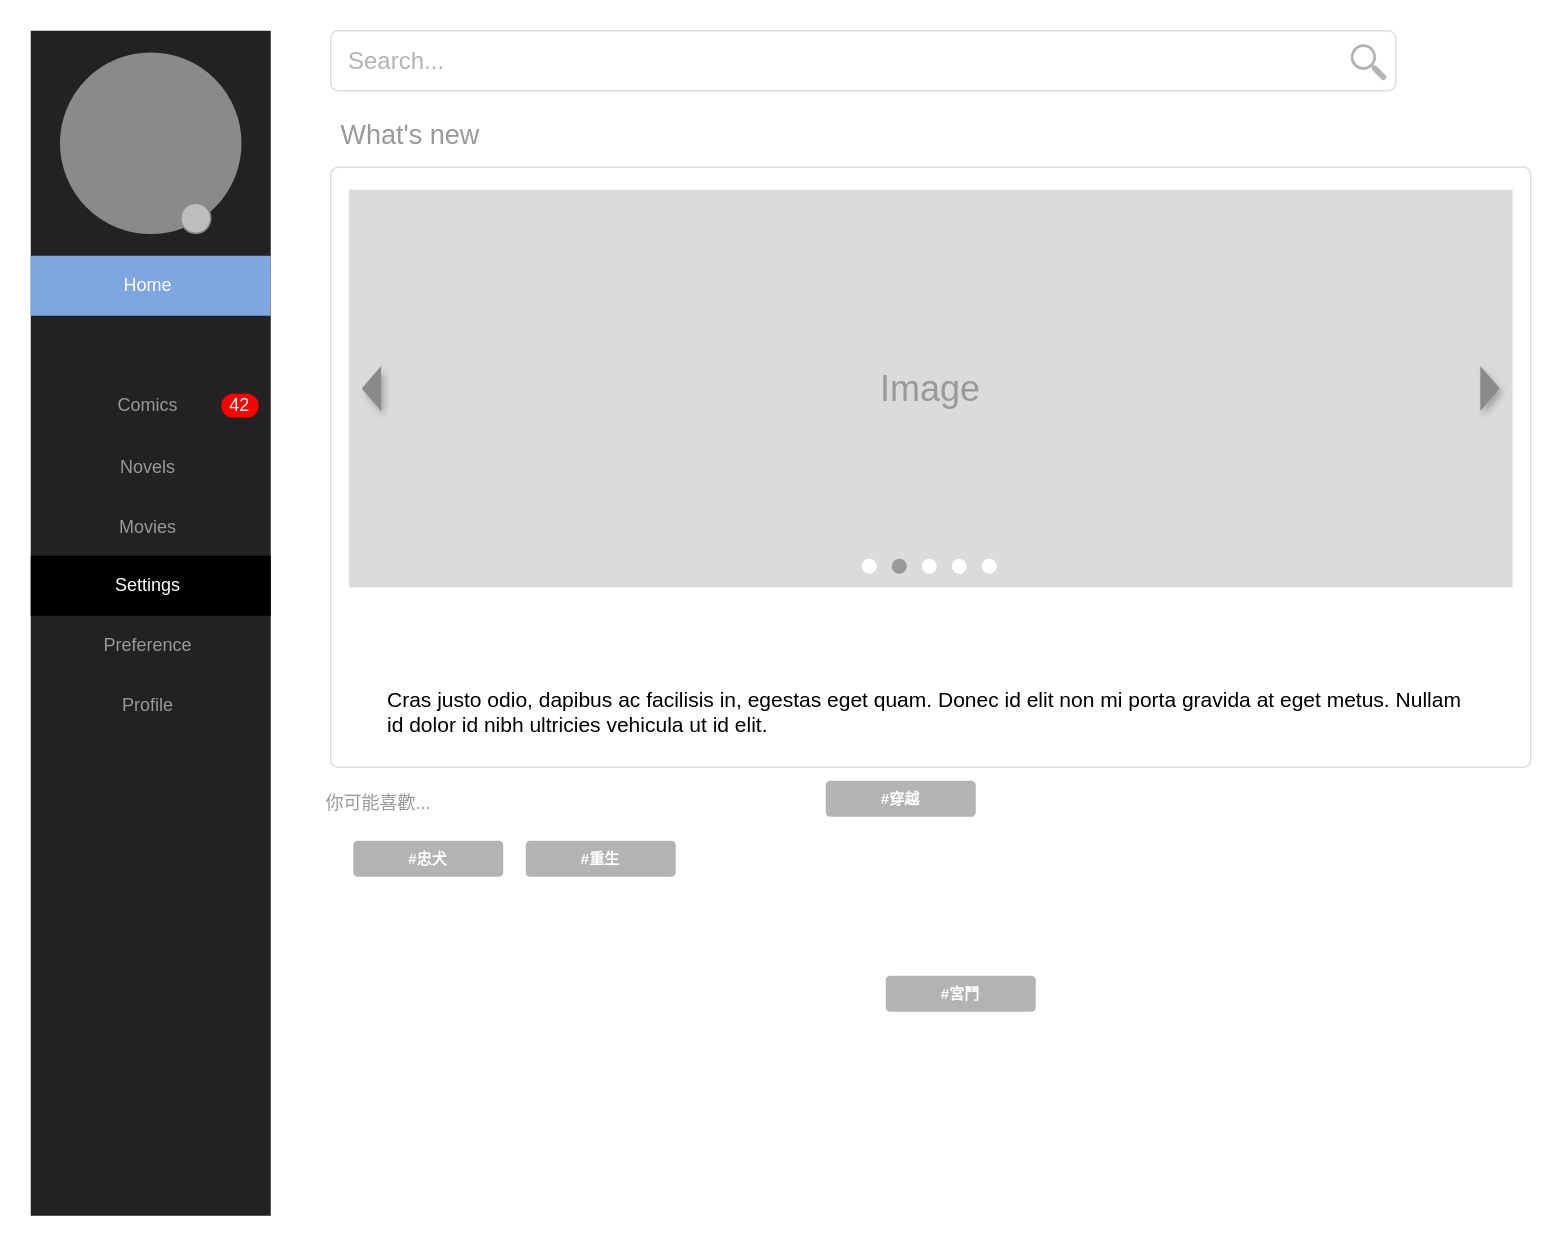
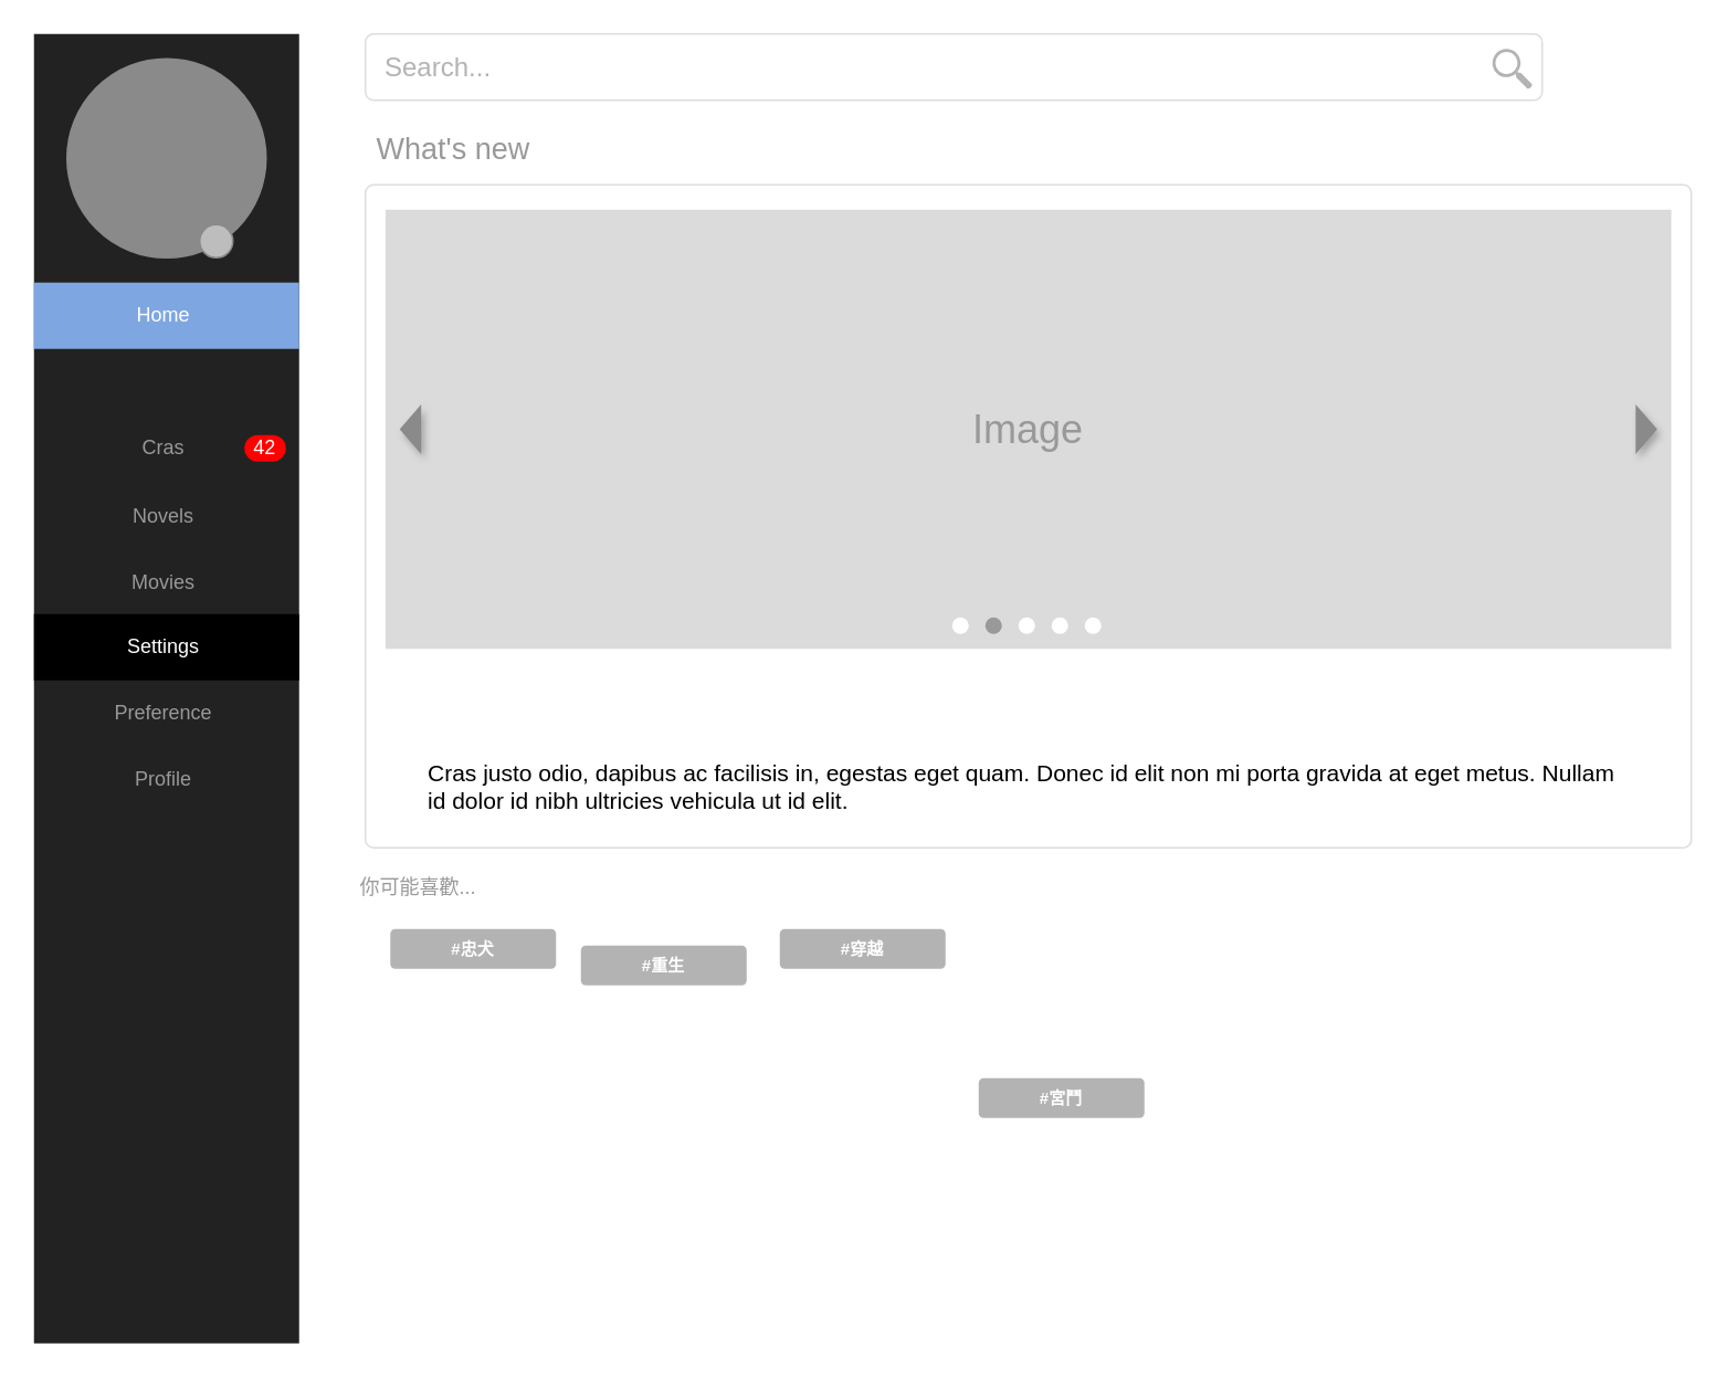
  <mxCell id="0" style=";html=1;" />
  <mxCell id="1" style=";html=1;" parent="0" />
  <mxCell id="2" value="" style="html=1;shadow=0;dashed=0;shape=mxgraph.bootstrap.rect;fillColor=#222222;strokeColor=none;whiteSpace=wrap;rounded=0;fontSize=12;fontColor=#000000;align=center;" parent="1" vertex="1"><mxGeometry x="20" y="20" width="160" height="790" as="geometry" /></mxCell>
  <mxCell id="3" value="" style="html=1;shadow=0;dashed=0;shape=mxgraph.bootstrap.rrect;rSize=5;strokeColor=#dddddd;rounded=0;fontSize=12;align=center;" parent="1" vertex="1"><mxGeometry x="220" y="111" width="800" height="400" as="geometry" /></mxCell>
  <mxCell id="4" value="Image" style="shape=rect;fontSize=24;fillColor=#DBDBDB;strokeColor=none;fontColor=#999999;whiteSpace=wrap;" parent="3" vertex="1"><mxGeometry x="12.12" y="15" width="775.76" height="265" as="geometry" /></mxCell>
  <mxCell id="5" value="Cras justo odio, dapibus ac facilisis in, egestas eget quam. Donec id elit non mi porta gravida at eget metus. Nullam id dolor id nibh ultricies vehicula ut id elit." style="html=1;shadow=0;dashed=0;shape=mxgraph.bootstrap.anchor;strokeColor=#dddddd;whiteSpace=wrap;align=left;verticalAlign=top;fontSize=14;whiteSpace=wrap;" parent="3" vertex="1"><mxGeometry x="36.36" y="340" width="727.27" height="50" as="geometry" /></mxCell>
  <mxCell id="6" value="" style="shape=triangle;strokeColor=none;fillColor=#8A8A8A;direction=south;rounded=0;shadow=1;fontSize=12;fontColor=#000000;align=center;html=1;rotation=-90;" vertex="1" parent="3"><mxGeometry x="757.88" y="141" width="30" height="13" as="geometry" /></mxCell>
  <mxCell id="7" value="" style="shape=triangle;strokeColor=none;fillColor=#8A8A8A;direction=south;rounded=0;shadow=1;fontSize=12;fontColor=#000000;align=center;html=1;rotation=90;" vertex="1" parent="3"><mxGeometry x="12.12" y="141" width="30" height="13" as="geometry" /></mxCell>
  <mxCell id="8" value="" style="ellipse;whiteSpace=wrap;html=1;labelBackgroundColor=none;fontSize=18;fontColor=#999999;strokeColor=none;fillColor=#FFFFFF;align=left;" vertex="1" parent="3"><mxGeometry x="354" y="261" width="10" height="10" as="geometry" /></mxCell>
  <mxCell id="9" value="" style="ellipse;whiteSpace=wrap;html=1;labelBackgroundColor=none;fontSize=18;fontColor=#999999;strokeColor=none;fillColor=#999999;align=left;" vertex="1" parent="3"><mxGeometry x="374" y="261" width="10" height="10" as="geometry" /></mxCell>
  <mxCell id="10" value="" style="ellipse;whiteSpace=wrap;html=1;labelBackgroundColor=none;fontSize=18;fontColor=#999999;strokeColor=none;fillColor=#FFFFFF;align=left;" vertex="1" parent="3"><mxGeometry x="394" y="261" width="10" height="10" as="geometry" /></mxCell>
  <mxCell id="11" value="" style="ellipse;whiteSpace=wrap;html=1;labelBackgroundColor=none;fontSize=18;fontColor=#999999;strokeColor=none;fillColor=#FFFFFF;align=left;" vertex="1" parent="3"><mxGeometry x="414" y="261" width="10" height="10" as="geometry" /></mxCell>
  <mxCell id="12" value="" style="ellipse;whiteSpace=wrap;html=1;labelBackgroundColor=none;fontSize=18;fontColor=#999999;strokeColor=none;fillColor=#FFFFFF;align=left;" vertex="1" parent="3"><mxGeometry x="434" y="261" width="10" height="10" as="geometry" /></mxCell>
  <mxCell id="13" value="&lt;font color=&quot;#b3b3b3&quot;&gt;Search...&lt;/font&gt;" style="html=1;shadow=0;dashed=0;shape=mxgraph.bootstrap.rrect;rSize=5;strokeColor=#dddddd;;align=left;spacingLeft=10;fontSize=16;whiteSpace=wrap;rounded=0;" parent="1" vertex="1"><mxGeometry x="220" y="20" width="710" height="40" as="geometry" /></mxCell>
  <mxCell id="14" value="What's new" style="html=1;shadow=0;dashed=0;shape=mxgraph.bootstrap.rect;strokeColor=none;fillColor=none;fontColor=#999999;align=left;spacingLeft=5;whiteSpace=wrap;rounded=0;fontSize=18;" parent="1" vertex="1"><mxGeometry x="220" y="80" width="200" height="20" as="geometry" /></mxCell>
  <mxCell id="15" value="你可能喜歡..." style="html=1;shadow=0;dashed=0;shape=mxgraph.bootstrap.rect;strokeColor=none;fillColor=none;fontColor=#999999;align=left;spacingLeft=5;whiteSpace=wrap;rounded=0;" parent="1" vertex="1"><mxGeometry x="210" y="525" width="200" height="20" as="geometry" /></mxCell>
  <mxCell id="16" value="#忠犬" style="html=1;shadow=0;dashed=0;shape=mxgraph.bootstrap.rrect;align=center;rSize=3;strokeColor=none;fillColor=#B3B3B3;fontColor=#ffffff;fontStyle=1;fontSize=10;whiteSpace=wrap;rounded=0;" parent="1" vertex="1"><mxGeometry x="235" y="560" width="100" height="24" as="geometry" /></mxCell>
  <mxCell id="17" value="&lt;span style=&quot;white-space: pre&quot;&gt;&#09;&lt;/span&gt;Home" style="html=1;shadow=0;dashed=0;shape=mxgraph.bootstrap.rect;fillColor=#7EA6E0;strokeColor=none;fontColor=#ffffff;spacingRight=30;whiteSpace=wrap;align=center;" parent="1" vertex="1"><mxGeometry x="20" y="170" width="160" height="40" as="geometry" /></mxCell>
- <mxCell id="18" value="&lt;span style=&quot;white-space: pre&quot;&gt;&#09;&lt;/span&gt;Comics" style="html=1;shadow=0;dashed=0;fillColor=none;strokeColor=none;shape=mxgraph.bootstrap.rect;fontColor=#999999;spacingRight=30;whiteSpace=wrap;align=center;labelBackgroundColor=none;" parent="1" vertex="1"><mxGeometry x="20" y="250" width="160" height="40" as="geometry" /></mxCell>
+ <mxCell id="18" value="&lt;span style=&quot;white-space: pre&quot;&gt;&#09;&lt;/span&gt;Cras" style="html=1;shadow=0;dashed=0;fillColor=none;strokeColor=none;shape=mxgraph.bootstrap.rect;fontColor=#999999;spacingRight=30;whiteSpace=wrap;align=center;labelBackgroundColor=none;" parent="1" vertex="1"><mxGeometry x="20" y="250" width="160" height="40" as="geometry" /></mxCell>
  <mxCell id="19" value="42" style="html=1;shadow=0;dashed=0;shape=mxgraph.bootstrap.rrect;rSize=8;fillColor=#ff0000;strokeColor=none;fontColor=#ffffff;whiteSpace=wrap;" parent="18" vertex="1"><mxGeometry x="1" y="0.5" width="25" height="16" relative="1" as="geometry"><mxPoint x="-33" y="-8" as="offset" /></mxGeometry></mxCell>
  <mxCell id="20" value="&lt;span style=&quot;white-space: pre&quot;&gt;&#09;&lt;/span&gt;Novels" style="html=1;shadow=0;dashed=0;shape=mxgraph.bootstrap.rect;fillColor=none;strokeColor=none;fontColor=#999999;spacingRight=30;whiteSpace=wrap;align=center;" parent="1" vertex="1"><mxGeometry x="20" y="291" width="160" height="40" as="geometry" /></mxCell>
  <mxCell id="21" value="&lt;span style=&quot;white-space: pre&quot;&gt;&#09;&lt;/span&gt;Movies" style="html=1;shadow=0;dashed=0;shape=mxgraph.bootstrap.rect;fillColor=none;strokeColor=none;fontColor=#999999;spacingRight=30;whiteSpace=wrap;align=center;" parent="1" vertex="1"><mxGeometry x="20" y="331" width="160" height="40" as="geometry" /></mxCell>
  <mxCell id="22" value="" style="ellipse;whiteSpace=wrap;html=1;labelBackgroundColor=none;fontColor=#999999;fillColor=#8A8A8A;align=center;strokeColor=#8A8A8A;" parent="1" vertex="1"><mxGeometry x="40" y="35" width="120" height="120" as="geometry" /></mxCell>
  <mxCell id="23" value="" style="ellipse;whiteSpace=wrap;html=1;labelBackgroundColor=none;fontColor=#999999;strokeColor=#8A8A8A;fillColor=#BDBDBD;align=center;" parent="1" vertex="1"><mxGeometry x="120" y="135" width="20" height="20" as="geometry" /></mxCell>
  <mxCell id="24" value="&lt;span style=&quot;white-space: pre&quot;&gt;&#09;&lt;/span&gt;Settings" style="html=1;shadow=0;dashed=0;shape=mxgraph.bootstrap.rect;fillColor=#000000;strokeColor=none;fontColor=#ffffff;spacingRight=30;whiteSpace=wrap;align=center;" parent="1" vertex="1"><mxGeometry x="20" y="370" width="160" height="40" as="geometry" /></mxCell>
  <mxCell id="25" value="&lt;span style=&quot;white-space: pre&quot;&gt;&#09;&lt;/span&gt;Preference" style="html=1;shadow=0;dashed=0;shape=mxgraph.bootstrap.rect;fillColor=none;strokeColor=none;fontColor=#999999;spacingRight=30;whiteSpace=wrap;align=center;" parent="1" vertex="1"><mxGeometry x="20" y="410" width="160" height="40" as="geometry" /></mxCell>
  <mxCell id="26" value="&lt;span style=&quot;white-space: pre&quot;&gt;&#09;&lt;/span&gt;Profile" style="html=1;shadow=0;dashed=0;shape=mxgraph.bootstrap.rect;fillColor=none;strokeColor=none;fontColor=#999999;spacingRight=30;whiteSpace=wrap;align=center;" parent="1" vertex="1"><mxGeometry x="20" y="450" width="160" height="40" as="geometry" /></mxCell>
- <mxCell id="27" value="#重生" style="html=1;shadow=0;dashed=0;shape=mxgraph.bootstrap.rrect;align=center;rSize=3;strokeColor=none;fillColor=#B3B3B3;fontColor=#ffffff;fontStyle=1;fontSize=10;whiteSpace=wrap;rounded=0;" parent="1" vertex="1"><mxGeometry x="350" y="560" width="100" height="24" as="geometry" /></mxCell>
- <mxCell id="28" value="#穿越" style="html=1;shadow=0;dashed=0;shape=mxgraph.bootstrap.rrect;align=center;rSize=3;strokeColor=none;fillColor=#B3B3B3;fontColor=#ffffff;fontStyle=1;fontSize=10;whiteSpace=wrap;rounded=0;" parent="1" vertex="1"><mxGeometry x="550" y="520" width="100" height="24" as="geometry" /></mxCell>
+ <mxCell id="27" value="#重生" style="html=1;shadow=0;dashed=0;shape=mxgraph.bootstrap.rrect;align=center;rSize=3;strokeColor=none;fillColor=#B3B3B3;fontColor=#ffffff;fontStyle=1;fontSize=10;whiteSpace=wrap;rounded=0;" parent="1" vertex="1"><mxGeometry x="350" y="570" width="100" height="24" as="geometry" /></mxCell>
+ <mxCell id="28" value="#穿越" style="html=1;shadow=0;dashed=0;shape=mxgraph.bootstrap.rrect;align=center;rSize=3;strokeColor=none;fillColor=#B3B3B3;fontColor=#ffffff;fontStyle=1;fontSize=10;whiteSpace=wrap;rounded=0;" parent="1" vertex="1"><mxGeometry x="470" y="560" width="100" height="24" as="geometry" /></mxCell>
  <mxCell id="29" value="#宮鬥" style="html=1;shadow=0;dashed=0;shape=mxgraph.bootstrap.rrect;align=center;rSize=3;strokeColor=none;fillColor=#B3B3B3;fontColor=#ffffff;fontStyle=1;fontSize=10;whiteSpace=wrap;rounded=0;" parent="1" vertex="1"><mxGeometry x="590" y="650" width="100" height="24" as="geometry" /></mxCell>
  <mxCell id="30" value="" style="sketch=0;html=1;aspect=fixed;strokeColor=none;shadow=0;align=center;verticalAlign=top;fillColor=#B3B3B3;shape=mxgraph.gcp2.search;labelBackgroundColor=none;fontSize=18;fontColor=#999999;" vertex="1" parent="1"><mxGeometry x="900" y="29" width="24.05" height="24.29" as="geometry" /></mxCell>
